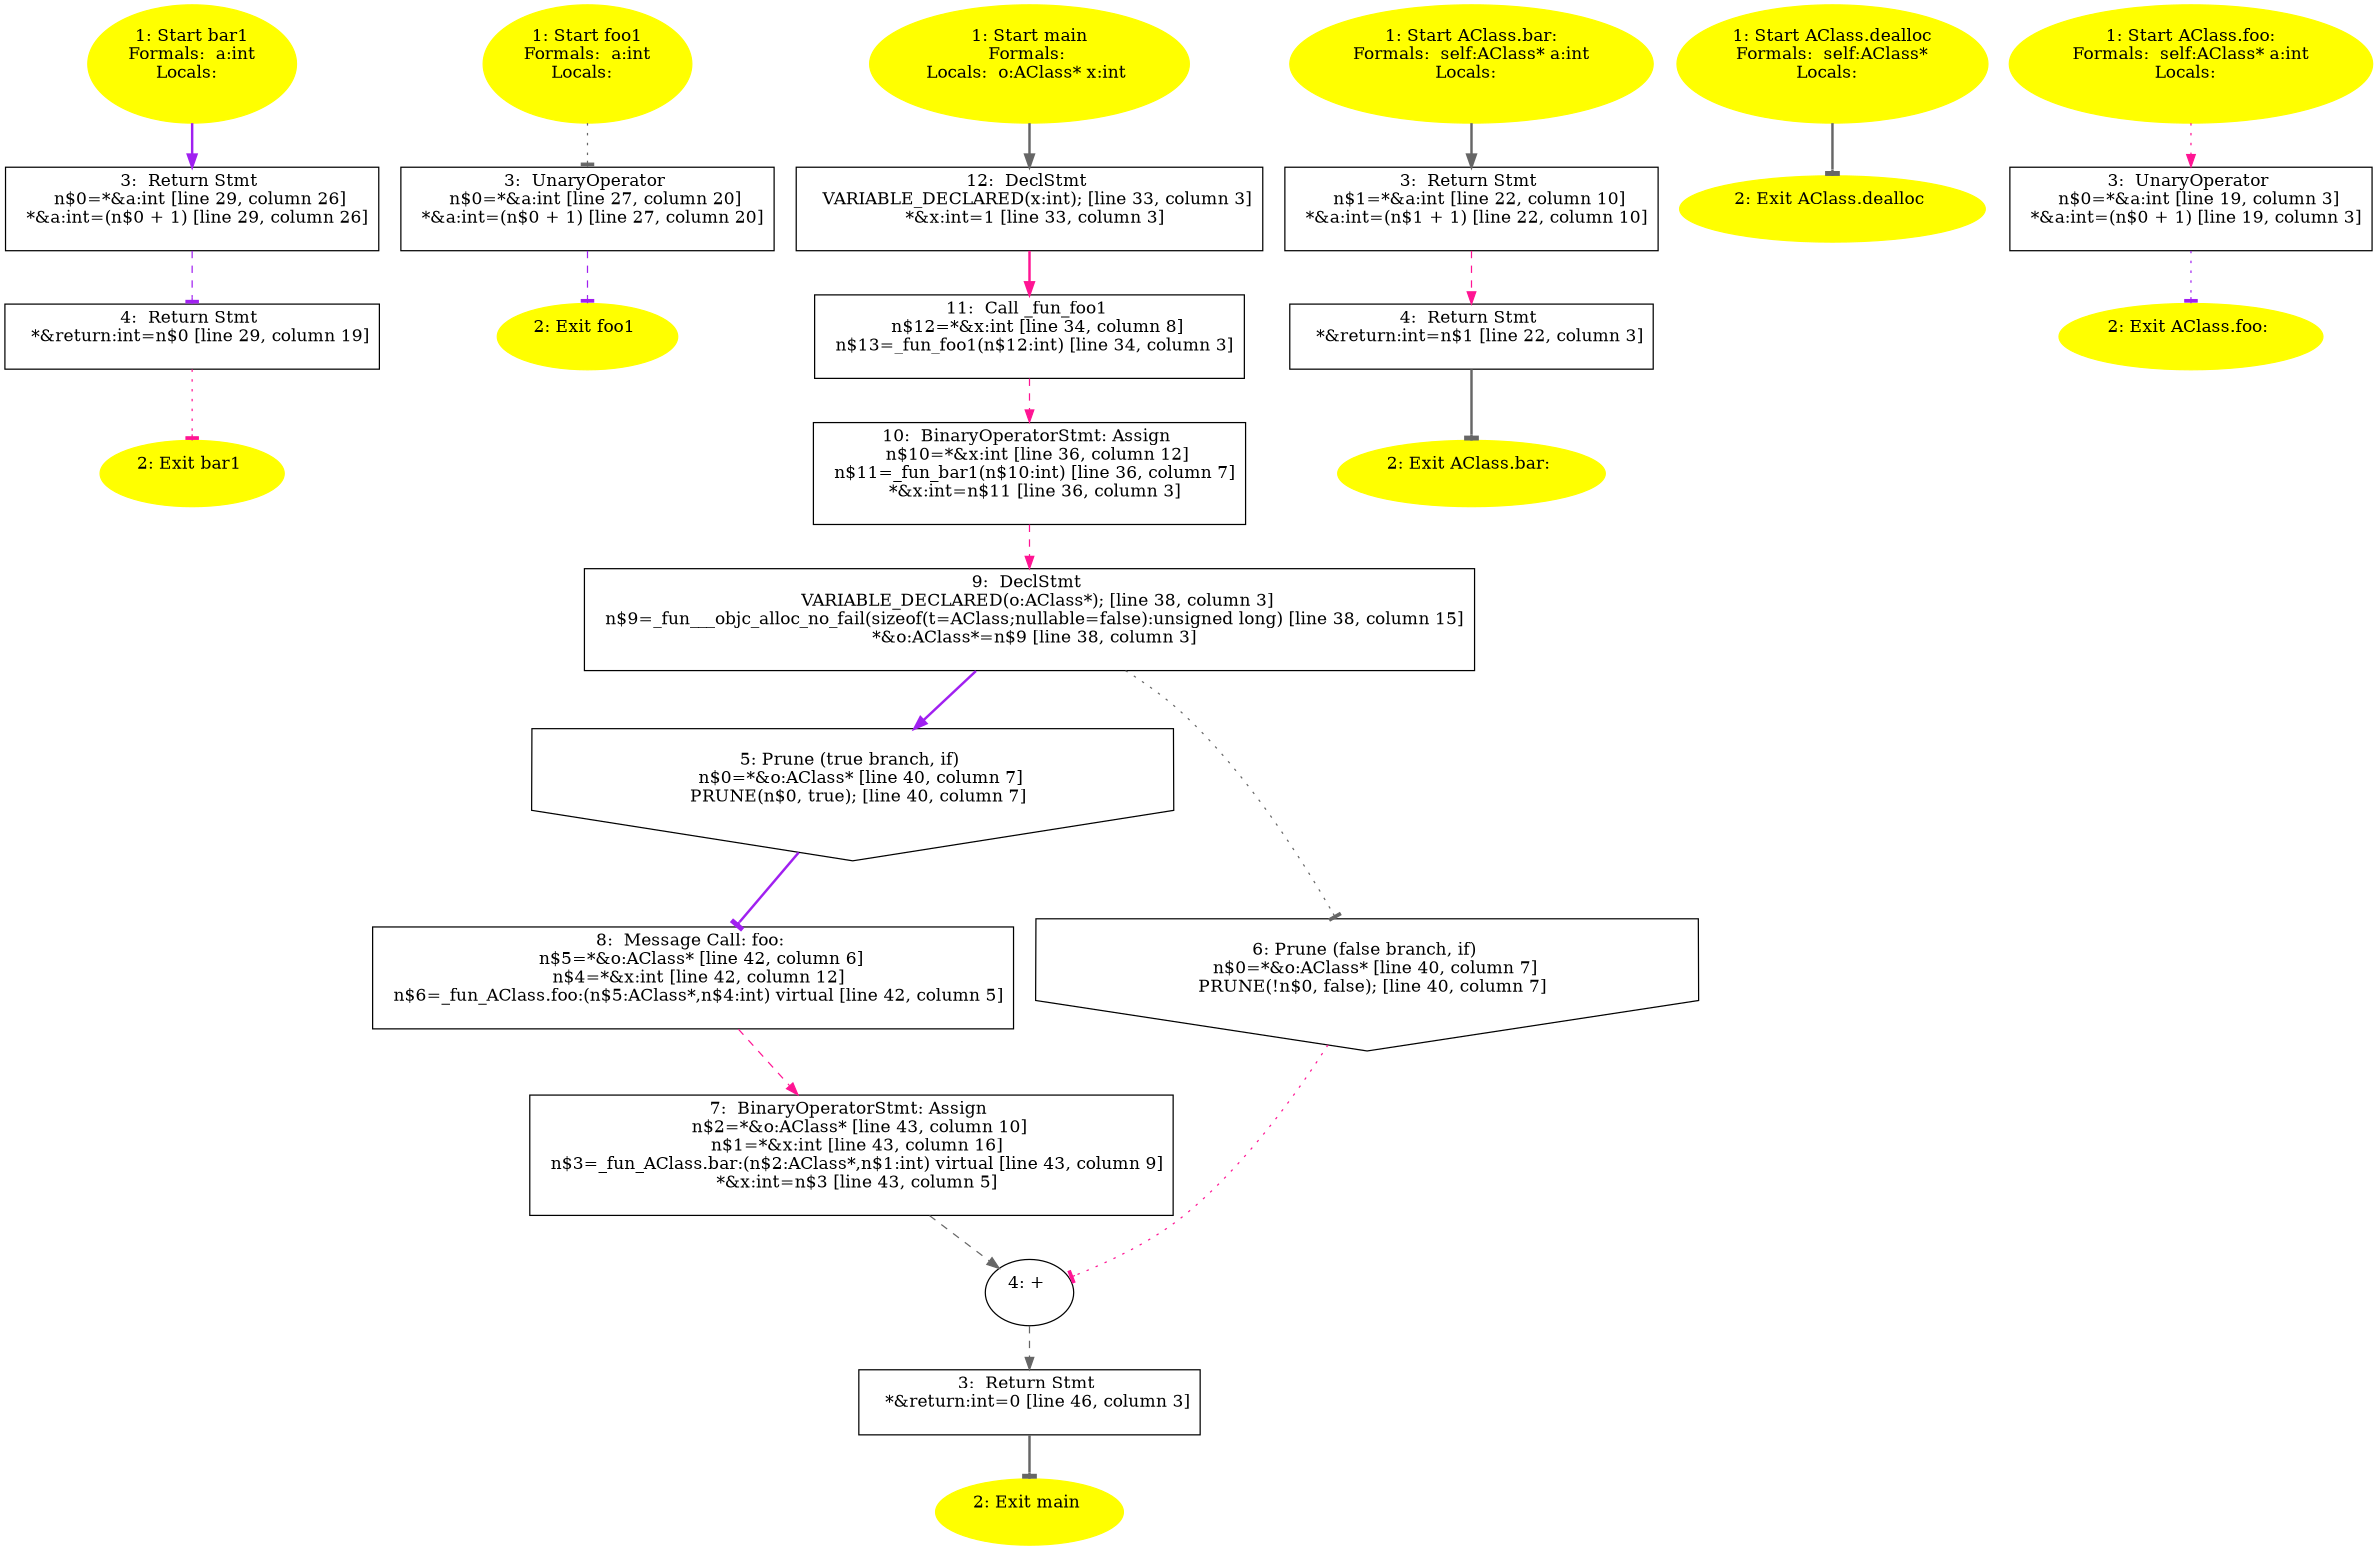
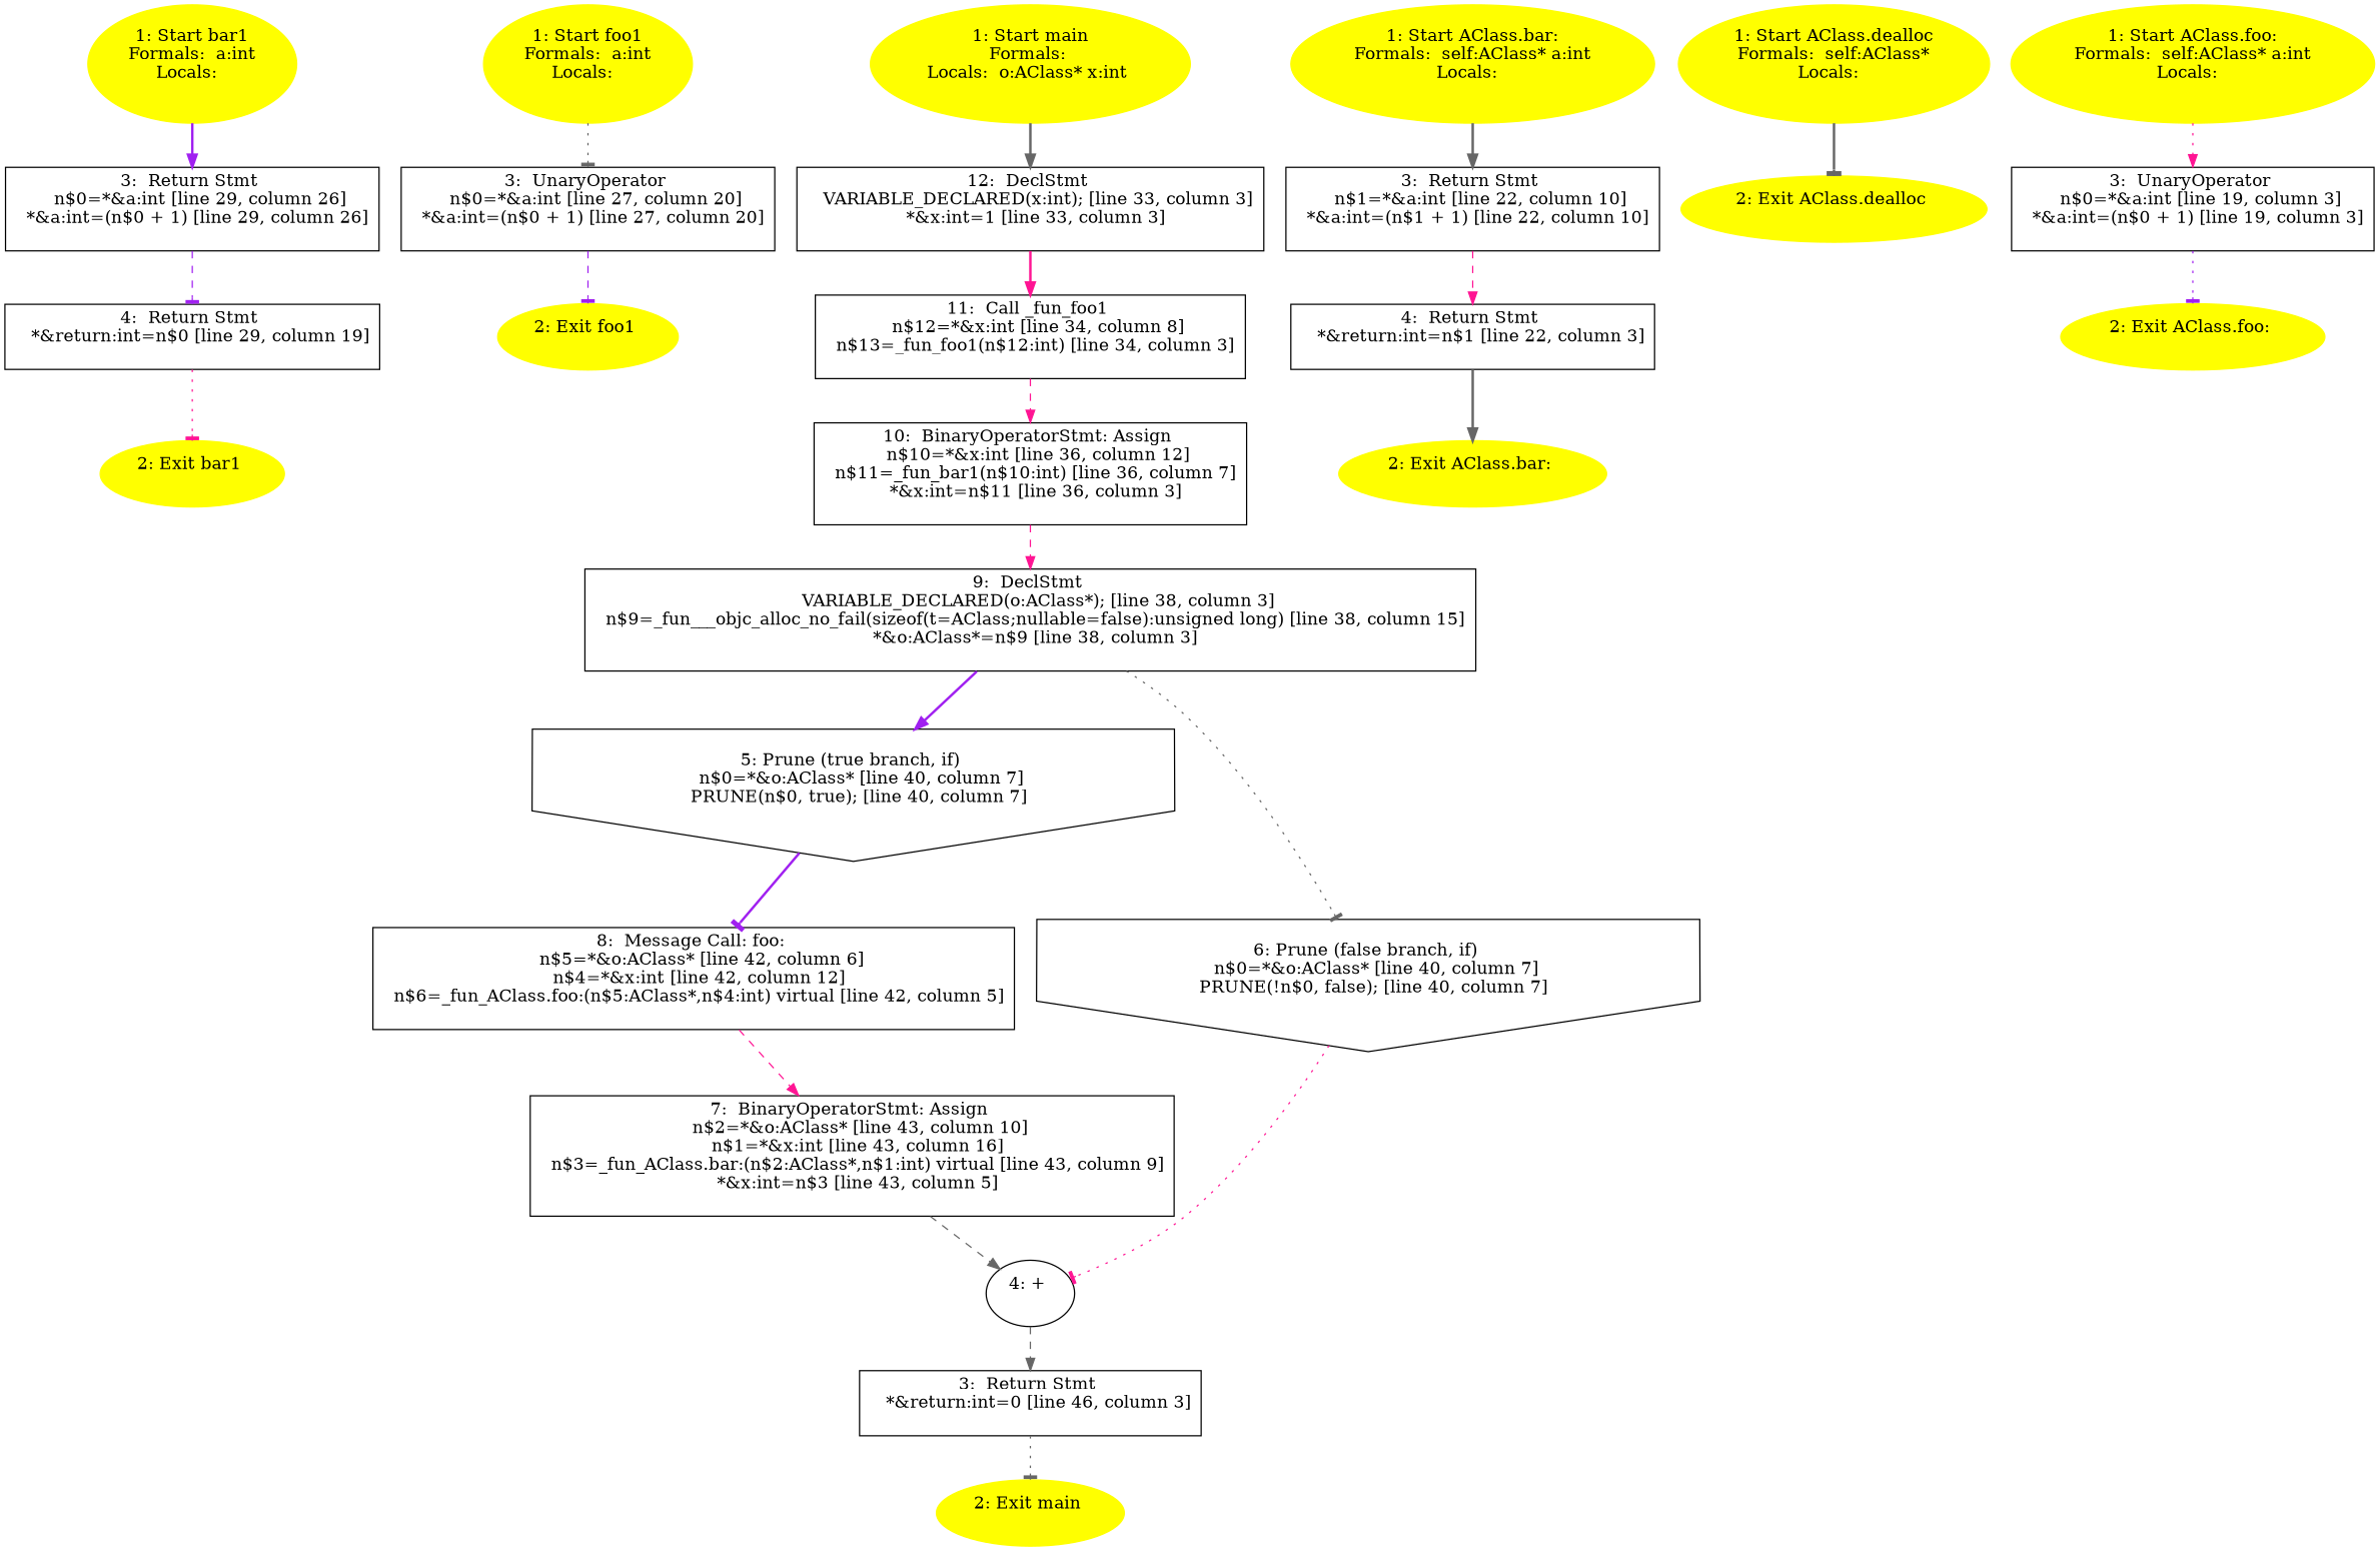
  digraph {
    edge [arrowhead=normal color=gray40 style=bold]
    n1 [color=yellow label="1: Start bar1\nFormals:  a:int\nLocals:  \n  " style=filled]
    n2 [label="3:  Return Stmt \n   n$0=*&a:int [line 29, column 26]\n  *&a:int=(n$0 + 1) [line 29, column 26]\n " shape=box]
    n3 [label="4:  Return Stmt \n   *&return:int=n$0 [line 29, column 19]\n " shape=box]
    n4 [color=yellow label="2: Exit bar1 \n  " style=filled]
    n5 [color=yellow label="1: Start foo1\nFormals:  a:int\nLocals:  \n  " style=filled]
    n6 [label="3:  UnaryOperator \n   n$0=*&a:int [line 27, column 20]\n  *&a:int=(n$0 + 1) [line 27, column 20]\n " shape=box]
    n7 [color=yellow label="2: Exit foo1 \n  " style=filled]
    n8 [color=yellow label="1: Start main\nFormals: \nLocals:  o:AClass* x:int \n  " style=filled]
    n9 [label="12:  DeclStmt \n   VARIABLE_DECLARED(x:int); [line 33, column 3]\n  *&x:int=1 [line 33, column 3]\n " shape=box]
    n10 [label="11:  Call _fun_foo1 \n   n$12=*&x:int [line 34, column 8]\n  n$13=_fun_foo1(n$12:int) [line 34, column 3]\n " shape=box]
    n11 [label="10:  BinaryOperatorStmt: Assign \n   n$10=*&x:int [line 36, column 12]\n  n$11=_fun_bar1(n$10:int) [line 36, column 7]\n  *&x:int=n$11 [line 36, column 3]\n " shape=box]
    n12 [color=yellow label="2: Exit main \n  " style=filled]
    n13 [label="3:  Return Stmt \n   *&return:int=0 [line 46, column 3]\n " shape=box]
    n14 [label="4: + \n  "]
    n15 [label="5: Prune (true branch, if) \n   n$0=*&o:AClass* [line 40, column 7]\n  PRUNE(n$0, true); [line 40, column 7]\n " shape=invhouse]
    n16 [label="8:  Message Call: foo: \n   n$5=*&o:AClass* [line 42, column 6]\n  n$4=*&x:int [line 42, column 12]\n  n$6=_fun_AClass.foo:(n$5:AClass*,n$4:int) virtual [line 42, column 5]\n " shape=box]
    n17 [label="7:  BinaryOperatorStmt: Assign \n   n$2=*&o:AClass* [line 43, column 10]\n  n$1=*&x:int [line 43, column 16]\n  n$3=_fun_AClass.bar:(n$2:AClass*,n$1:int) virtual [line 43, column 9]\n  *&x:int=n$3 [line 43, column 5]\n " shape=box]
    n18 [label="6: Prune (false branch, if) \n   n$0=*&o:AClass* [line 40, column 7]\n  PRUNE(!n$0, false); [line 40, column 7]\n " shape=invhouse]
    n19 [label="9:  DeclStmt \n   VARIABLE_DECLARED(o:AClass*); [line 38, column 3]\n  n$9=_fun___objc_alloc_no_fail(sizeof(t=AClass;nullable=false):unsigned long) [line 38, column 15]\n  *&o:AClass*=n$9 [line 38, column 3]\n " shape=box]
    n20 [color=yellow label="1: Start AClass.bar:\nFormals:  self:AClass* a:int\nLocals:  \n  " style=filled]
    n21 [label="3:  Return Stmt \n   n$1=*&a:int [line 22, column 10]\n  *&a:int=(n$1 + 1) [line 22, column 10]\n " shape=box]
    n22 [label="4:  Return Stmt \n   *&return:int=n$1 [line 22, column 3]\n " shape=box]
    n23 [color=yellow label="2: Exit AClass.bar: \n  " style=filled]
    n24 [color=yellow label="1: Start AClass.dealloc\nFormals:  self:AClass*\nLocals:  \n  " style=filled]
    n25 [color=yellow label="2: Exit AClass.dealloc \n  " style=filled]
    n26 [color=yellow label="1: Start AClass.foo:\nFormals:  self:AClass* a:int\nLocals:  \n  " style=filled]
    n27 [label="3:  UnaryOperator \n   n$0=*&a:int [line 19, column 3]\n  *&a:int=(n$0 + 1) [line 19, column 3]\n " shape=box]
    n28 [color=yellow label="2: Exit AClass.foo: \n  " style=filled]
    n1 -> n2 [color=purple]
    n2 -> n3 [arrowhead=tee color=purple style=dashed]
    n3 -> n4 [arrowhead=tee color=deeppink style=dotted]
    n5 -> n6 [arrowhead=tee style=dotted]
    n6 -> n7 [arrowhead=tee color=purple style=dashed]
    n8 -> n9
    n9 -> n10 [color=deeppink]
    n10 -> n11 [color=deeppink style=dashed]
    n11 -> n19 [color=deeppink style=dashed]
-   n13 -> n12 [arrowhead=tee]
+   n13 -> n12 [arrowhead=tee style=dotted]
    n14 -> n13 [style=dashed]
    n15 -> n16 [arrowhead=tee color=purple]
    n16 -> n17 [color=deeppink style=dashed]
    n17 -> n14 [style=dashed]
    n18 -> n14 [arrowhead=tee color=deeppink style=dotted]
    n19 -> n15 [color=purple]
    n19 -> n18 [arrowhead=tee style=dotted]
    n20 -> n21
    n21 -> n22 [color=deeppink style=dashed]
-   n22 -> n23 [arrowhead=tee]
+   n22 -> n23
    n24 -> n25 [arrowhead=tee]
    n26 -> n27 [color=deeppink style=dotted]
    n27 -> n28 [arrowhead=tee color=purple style=dotted]
  }
